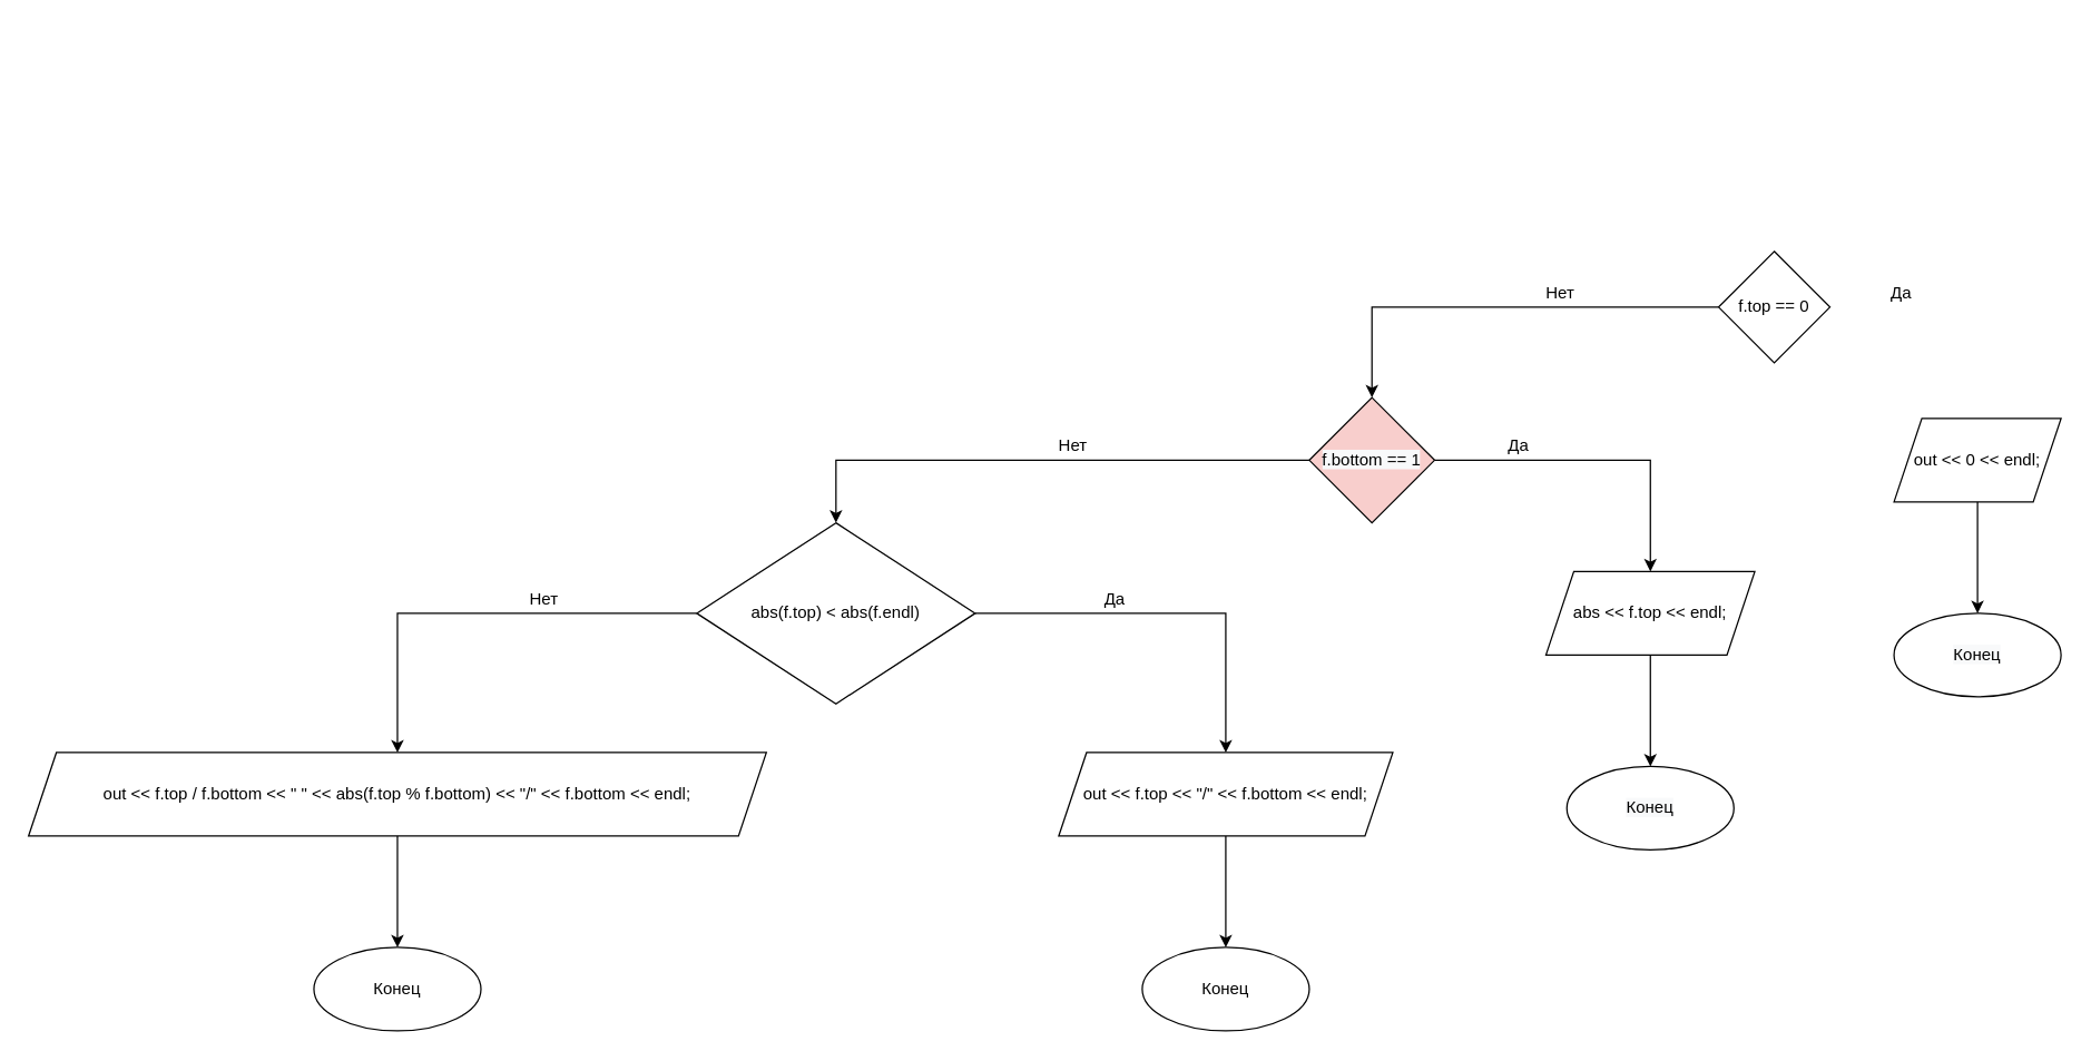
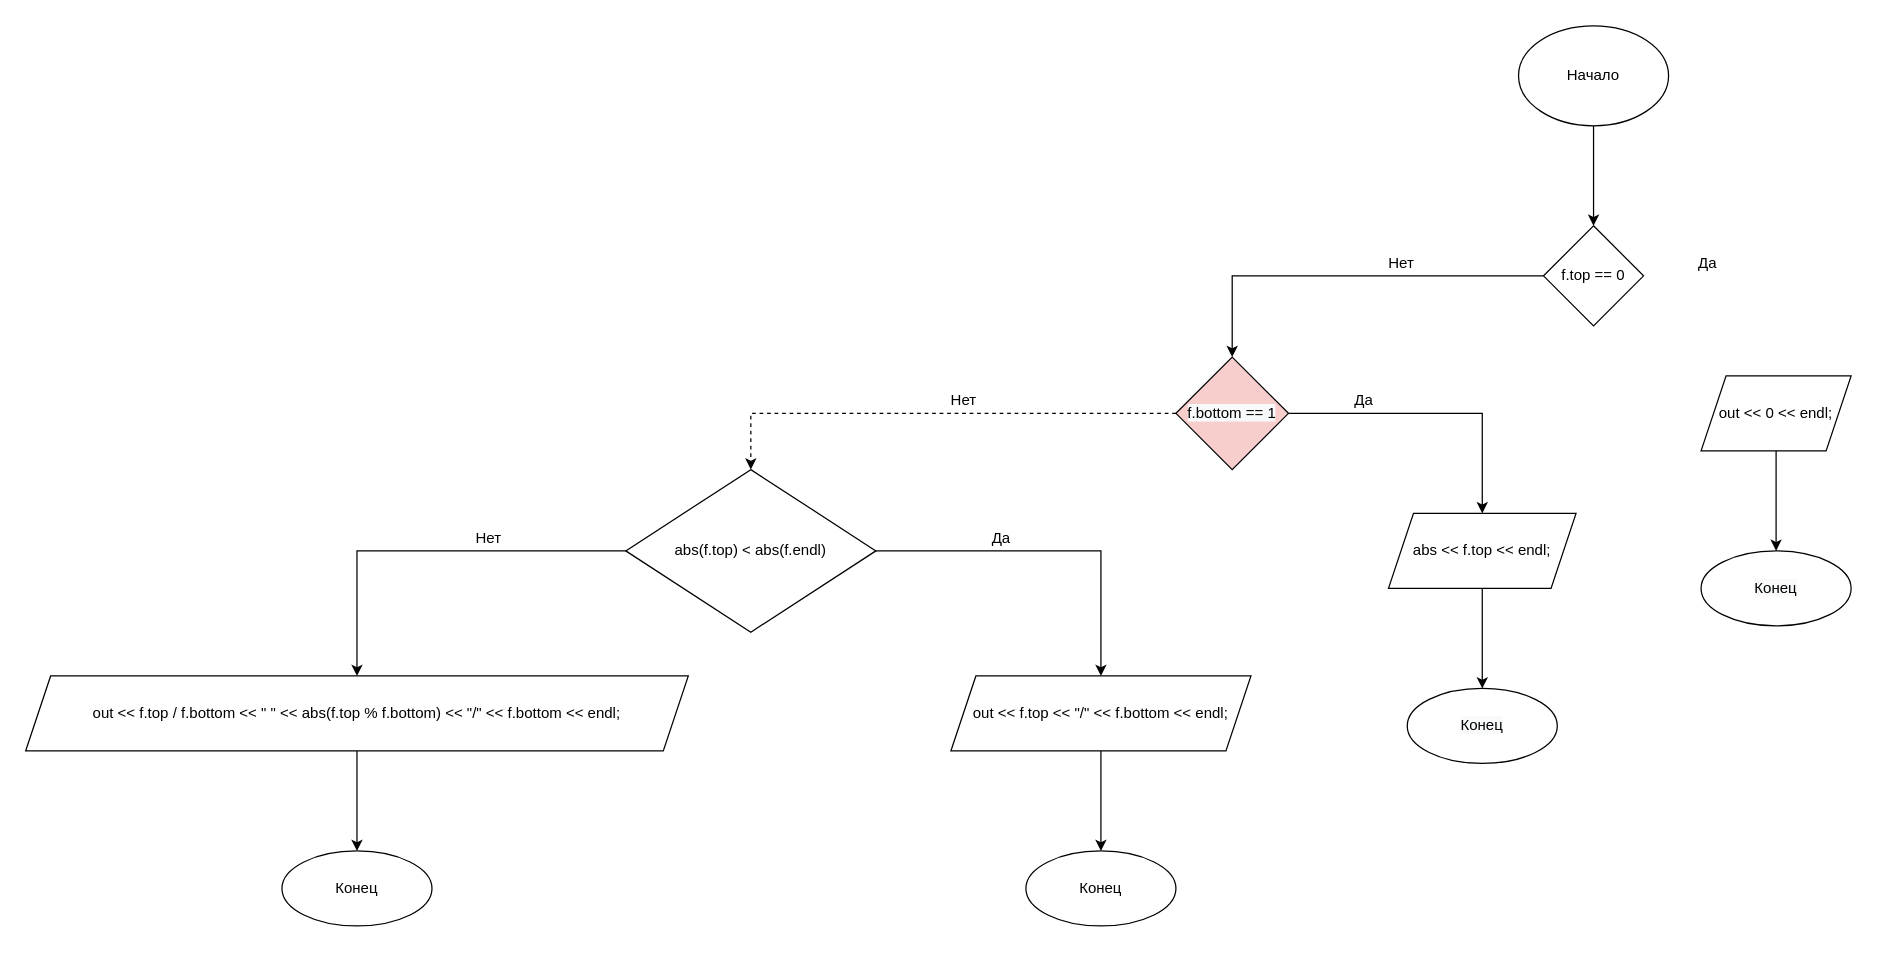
  <mxCell id="0" />
  <mxCell id="1" parent="0" />
+ <mxCell id="2" value="" style="edgeStyle=orthogonalEdgeStyle;rounded=0;orthogonalLoop=1;jettySize=auto;html=1;" edge="1" parent="1" source="3" target="5"><mxGeometry relative="1" as="geometry" /></mxCell>
+ <mxCell id="3" value="Начало" style="ellipse;whiteSpace=wrap;html=1;" vertex="1" parent="1"><mxGeometry x="1214" y="20" width="120" height="80" as="geometry" /></mxCell>
  <mxCell id="4" value="" style="edgeStyle=orthogonalEdgeStyle;rounded=0;orthogonalLoop=1;jettySize=auto;html=1;entryX=0.5;entryY=0;entryDx=0;entryDy=0;" edge="1" parent="1" source="5" target="27"><mxGeometry relative="1" as="geometry"><mxPoint x="990" y="290" as="targetPoint" /></mxGeometry></mxCell>
  <mxCell id="5" value="f.top == 0" style="rhombus;whiteSpace=wrap;html=1;" vertex="1" parent="1"><mxGeometry x="1234" y="180" width="80" height="80" as="geometry" /></mxCell>
  <mxCell id="6" value="" style="edgeStyle=orthogonalEdgeStyle;rounded=0;orthogonalLoop=1;jettySize=auto;html=1;" edge="1" parent="1" source="7" target="26"><mxGeometry relative="1" as="geometry" /></mxCell>
  <mxCell id="7" value="out &lt;&lt; 0 &lt;&lt; endl;" style="shape=parallelogram;perimeter=parallelogramPerimeter;whiteSpace=wrap;html=1;fixedSize=1;" vertex="1" parent="1"><mxGeometry x="1360" y="300" width="120" height="60" as="geometry" /></mxCell>
  <mxCell id="8" value="" style="edgeStyle=orthogonalEdgeStyle;rounded=0;orthogonalLoop=1;jettySize=auto;html=1;exitX=1;exitY=0.5;exitDx=0;exitDy=0;" edge="1" parent="1" source="27" target="13"><mxGeometry relative="1" as="geometry"><mxPoint x="1040" y="320" as="sourcePoint" /></mxGeometry></mxCell>
- <mxCell id="9" value="" style="edgeStyle=orthogonalEdgeStyle;rounded=0;orthogonalLoop=1;jettySize=auto;html=1;exitX=0;exitY=0.5;exitDx=0;exitDy=0;" edge="1" parent="1" source="27" target="16"><mxGeometry relative="1" as="geometry"><mxPoint x="940" y="320" as="sourcePoint" /><Array as="points"><mxPoint x="600" y="330" /></Array></mxGeometry></mxCell>
+ <mxCell id="9" value="" style="edgeStyle=orthogonalEdgeStyle;rounded=0;orthogonalLoop=1;jettySize=auto;html=1;exitX=0;exitY=0.5;exitDx=0;exitDy=0;dashed=1;" edge="1" parent="1" source="27" target="16"><mxGeometry relative="1" as="geometry"><mxPoint x="940" y="320" as="sourcePoint" /><Array as="points"><mxPoint x="600" y="330" /></Array></mxGeometry></mxCell>
  <mxCell id="10" value="Да" style="text;html=1;align=center;verticalAlign=middle;resizable=0;points=[];autosize=1;strokeColor=none;fillColor=none;" vertex="1" parent="1"><mxGeometry x="1350" y="200" width="30" height="20" as="geometry" /></mxCell>
  <mxCell id="11" value="Нет" style="text;html=1;align=center;verticalAlign=middle;resizable=0;points=[];autosize=1;strokeColor=none;fillColor=none;" vertex="1" parent="1"><mxGeometry x="1100" y="200" width="40" height="20" as="geometry" /></mxCell>
  <mxCell id="12" value="" style="edgeStyle=orthogonalEdgeStyle;rounded=0;orthogonalLoop=1;jettySize=auto;html=1;" edge="1" parent="1" source="13" target="25"><mxGeometry relative="1" as="geometry" /></mxCell>
  <mxCell id="13" value="abs &lt;&lt; f.top &lt;&lt; endl;" style="shape=parallelogram;perimeter=parallelogramPerimeter;whiteSpace=wrap;html=1;fixedSize=1;" vertex="1" parent="1"><mxGeometry x="1110" y="410" width="150" height="60" as="geometry" /></mxCell>
  <mxCell id="14" value="" style="edgeStyle=orthogonalEdgeStyle;rounded=0;orthogonalLoop=1;jettySize=auto;html=1;" edge="1" parent="1" source="16" target="18"><mxGeometry relative="1" as="geometry" /></mxCell>
  <mxCell id="15" value="" style="edgeStyle=orthogonalEdgeStyle;rounded=0;orthogonalLoop=1;jettySize=auto;html=1;" edge="1" parent="1" source="16" target="20"><mxGeometry relative="1" as="geometry"><Array as="points"><mxPoint x="285" y="440" /></Array></mxGeometry></mxCell>
  <mxCell id="16" value="abs(f.top) &lt; abs(f.endl)" style="rhombus;whiteSpace=wrap;html=1;" vertex="1" parent="1"><mxGeometry x="500" y="375" width="200" height="130" as="geometry" /></mxCell>
  <mxCell id="17" value="" style="edgeStyle=orthogonalEdgeStyle;rounded=0;orthogonalLoop=1;jettySize=auto;html=1;" edge="1" parent="1" source="18" target="24"><mxGeometry relative="1" as="geometry" /></mxCell>
  <mxCell id="18" value="out &lt;&lt; f.top &lt;&lt; &quot;/&quot; &lt;&lt; f.bottom &lt;&lt; endl;" style="shape=parallelogram;perimeter=parallelogramPerimeter;whiteSpace=wrap;html=1;fixedSize=1;" vertex="1" parent="1"><mxGeometry x="760" y="540" width="240" height="60" as="geometry" /></mxCell>
  <mxCell id="19" value="" style="edgeStyle=orthogonalEdgeStyle;rounded=0;orthogonalLoop=1;jettySize=auto;html=1;" edge="1" parent="1" source="20" target="23"><mxGeometry relative="1" as="geometry" /></mxCell>
  <mxCell id="20" value="out &lt;&lt; f.top / f.bottom &lt;&lt; &quot; &quot; &lt;&lt; abs(f.top % f.bottom) &lt;&lt; &quot;/&quot; &lt;&lt; f.bottom &lt;&lt; endl;" style="shape=parallelogram;perimeter=parallelogramPerimeter;whiteSpace=wrap;html=1;fixedSize=1;" vertex="1" parent="1"><mxGeometry x="20" y="540" width="530" height="60" as="geometry" /></mxCell>
  <mxCell id="21" value="Да" style="text;html=1;align=center;verticalAlign=middle;resizable=0;points=[];autosize=1;strokeColor=none;fillColor=none;" vertex="1" parent="1"><mxGeometry x="785" y="420" width="30" height="20" as="geometry" /></mxCell>
  <mxCell id="22" value="Нет" style="text;html=1;align=center;verticalAlign=middle;resizable=0;points=[];autosize=1;strokeColor=none;fillColor=none;" vertex="1" parent="1"><mxGeometry x="370" y="420" width="40" height="20" as="geometry" /></mxCell>
  <mxCell id="23" value="Конец" style="ellipse;whiteSpace=wrap;html=1;" vertex="1" parent="1"><mxGeometry x="225" y="680" width="120" height="60" as="geometry" /></mxCell>
  <mxCell id="24" value="Конец" style="ellipse;whiteSpace=wrap;html=1;" vertex="1" parent="1"><mxGeometry x="820" y="680" width="120" height="60" as="geometry" /></mxCell>
  <mxCell id="25" value="&#10;&#10;&lt;span style=&quot;color: rgb(0, 0, 0); font-family: helvetica; font-size: 12px; font-style: normal; font-weight: 400; letter-spacing: normal; text-align: center; text-indent: 0px; text-transform: none; word-spacing: 0px; background-color: rgb(248, 249, 250); display: inline; float: none;&quot;&gt;Конец&lt;/span&gt;&#10;&#10;" style="ellipse;whiteSpace=wrap;html=1;" vertex="1" parent="1"><mxGeometry x="1125" y="550" width="120" height="60" as="geometry" /></mxCell>
  <mxCell id="26" value="&#10;&#10;&lt;span style=&quot;color: rgb(0, 0, 0); font-family: helvetica; font-size: 12px; font-style: normal; font-weight: 400; letter-spacing: normal; text-align: center; text-indent: 0px; text-transform: none; word-spacing: 0px; background-color: rgb(248, 249, 250); display: inline; float: none;&quot;&gt;Конец&lt;/span&gt;&#10;&#10;" style="ellipse;whiteSpace=wrap;html=1;" vertex="1" parent="1"><mxGeometry x="1360" y="440" width="120" height="60" as="geometry" /></mxCell>
  <mxCell id="27" value="&#10;&#10;&lt;span style=&quot;color: rgb(0, 0, 0); font-family: helvetica; font-size: 12px; font-style: normal; font-weight: 400; letter-spacing: normal; text-align: center; text-indent: 0px; text-transform: none; word-spacing: 0px; background-color: rgb(248, 249, 250); display: inline; float: none;&quot;&gt;f.bottom == 1&lt;/span&gt;&#10;&#10;" style="rhombus;whiteSpace=wrap;html=1;fillColor=#f8cecc;" vertex="1" parent="1"><mxGeometry x="940" y="285" width="90" height="90" as="geometry" /></mxCell>
  <mxCell id="28" value="Да" style="text;html=1;align=center;verticalAlign=middle;resizable=0;points=[];autosize=1;strokeColor=none;fillColor=none;" vertex="1" parent="1"><mxGeometry x="1075" y="310" width="30" height="20" as="geometry" /></mxCell>
  <mxCell id="29" value="Нет" style="text;html=1;align=center;verticalAlign=middle;resizable=0;points=[];autosize=1;strokeColor=none;fillColor=none;" vertex="1" parent="1"><mxGeometry x="750" y="310" width="40" height="20" as="geometry" /></mxCell>
